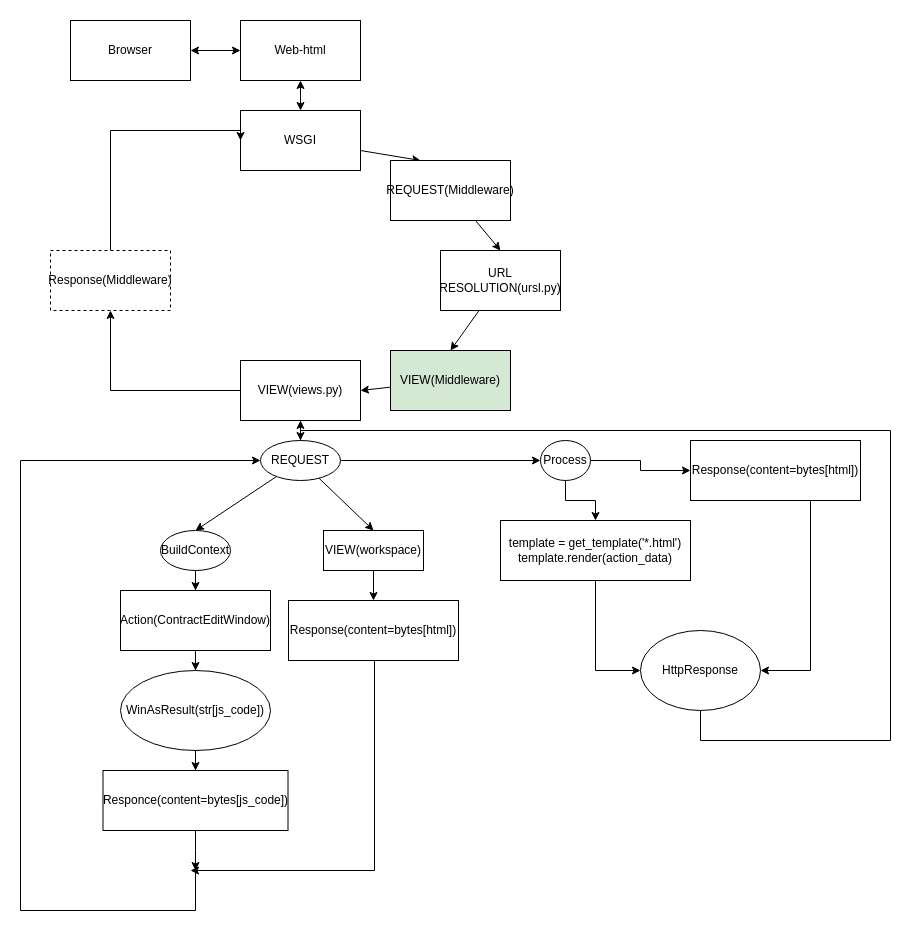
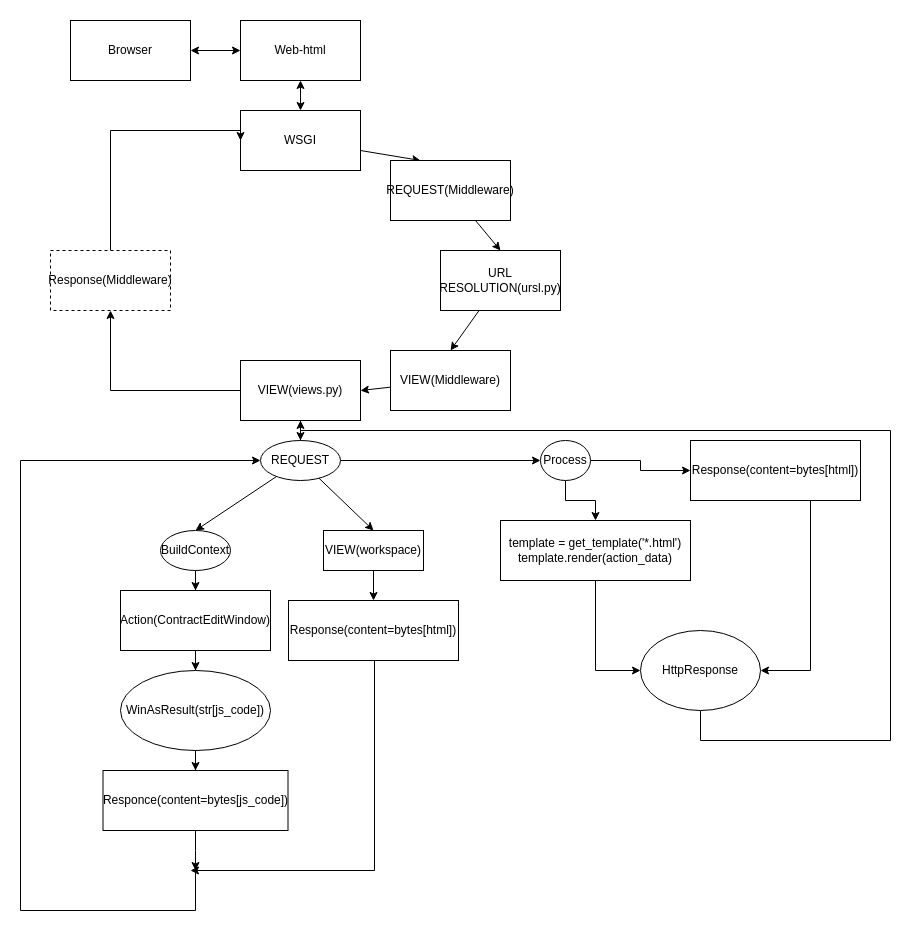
  <mxCell id="0" />
  <mxCell id="1" parent="0" />
  <mxCell id="2" value="Browser" style="rounded=0;whiteSpace=wrap;html=1;" parent="1" vertex="1"><mxGeometry x="70" y="20" width="120" height="60" as="geometry" /></mxCell>
  <mxCell id="3" value="Web-html" style="rounded=0;whiteSpace=wrap;html=1;" parent="1" vertex="1"><mxGeometry x="240" y="20" width="120" height="60" as="geometry" /></mxCell>
  <mxCell id="4" style="rounded=0;orthogonalLoop=1;jettySize=auto;html=1;entryX=0.25;entryY=0;entryDx=0;entryDy=0;" parent="1" source="5" target="7" edge="1"><mxGeometry relative="1" as="geometry" /></mxCell>
  <mxCell id="5" value="WSGI" style="rounded=0;whiteSpace=wrap;html=1;" parent="1" vertex="1"><mxGeometry x="240" y="110" width="120" height="60" as="geometry" /></mxCell>
  <mxCell id="6" style="rounded=0;orthogonalLoop=1;jettySize=auto;html=1;entryX=0.5;entryY=0;entryDx=0;entryDy=0;" parent="1" source="7" target="9" edge="1"><mxGeometry relative="1" as="geometry" /></mxCell>
  <mxCell id="7" value="REQUEST(Middleware)" style="rounded=0;whiteSpace=wrap;html=1;" parent="1" vertex="1"><mxGeometry x="390" y="160" width="120" height="60" as="geometry" /></mxCell>
  <mxCell id="8" style="rounded=0;orthogonalLoop=1;jettySize=auto;html=1;entryX=0.5;entryY=0;entryDx=0;entryDy=0;" parent="1" source="9" target="11" edge="1"><mxGeometry relative="1" as="geometry" /></mxCell>
  <mxCell id="9" value="URL RESOLUTION(ursl.py)" style="rounded=0;whiteSpace=wrap;html=1;" parent="1" vertex="1"><mxGeometry x="440" y="250" width="120" height="60" as="geometry" /></mxCell>
  <mxCell id="10" style="rounded=0;orthogonalLoop=1;jettySize=auto;html=1;entryX=1;entryY=0.5;entryDx=0;entryDy=0;" parent="1" source="11" target="14" edge="1"><mxGeometry relative="1" as="geometry" /></mxCell>
- <mxCell id="11" value="VIEW(Middleware)" style="rounded=0;whiteSpace=wrap;html=1;fillColor=#d5e8d4;" parent="1" vertex="1"><mxGeometry x="390" y="350" width="120" height="60" as="geometry" /></mxCell>
+ <mxCell id="11" value="VIEW(Middleware)" style="rounded=0;whiteSpace=wrap;html=1;" parent="1" vertex="1"><mxGeometry x="390" y="350" width="120" height="60" as="geometry" /></mxCell>
  <mxCell id="12" style="edgeStyle=orthogonalEdgeStyle;rounded=0;orthogonalLoop=1;jettySize=auto;html=1;entryX=0.5;entryY=0;entryDx=0;entryDy=0;" parent="1" source="14" target="18" edge="1"><mxGeometry relative="1" as="geometry" /></mxCell>
  <mxCell id="13" style="edgeStyle=orthogonalEdgeStyle;rounded=0;orthogonalLoop=1;jettySize=auto;html=1;entryX=0.5;entryY=1;entryDx=0;entryDy=0;" parent="1" source="14" target="43" edge="1"><mxGeometry relative="1" as="geometry" /></mxCell>
  <mxCell id="14" value="VIEW(views.py)" style="rounded=0;whiteSpace=wrap;html=1;" parent="1" vertex="1"><mxGeometry x="240" y="360" width="120" height="60" as="geometry" /></mxCell>
  <mxCell id="15" style="rounded=0;orthogonalLoop=1;jettySize=auto;html=1;entryX=0.5;entryY=0;entryDx=0;entryDy=0;" parent="1" source="18" target="20" edge="1"><mxGeometry relative="1" as="geometry" /></mxCell>
  <mxCell id="16" style="rounded=0;orthogonalLoop=1;jettySize=auto;html=1;entryX=0.5;entryY=0;entryDx=0;entryDy=0;" parent="1" source="18" target="22" edge="1"><mxGeometry relative="1" as="geometry" /></mxCell>
  <mxCell id="17" style="edgeStyle=orthogonalEdgeStyle;rounded=0;orthogonalLoop=1;jettySize=auto;html=1;" parent="1" source="18" target="35" edge="1"><mxGeometry relative="1" as="geometry"><mxPoint x="530" y="460" as="targetPoint" /></mxGeometry></mxCell>
  <mxCell id="18" value="REQUEST" style="ellipse;whiteSpace=wrap;html=1;" parent="1" vertex="1"><mxGeometry x="260" y="440" width="80" height="40" as="geometry" /></mxCell>
  <mxCell id="19" style="edgeStyle=orthogonalEdgeStyle;rounded=0;orthogonalLoop=1;jettySize=auto;html=1;entryX=0.5;entryY=0;entryDx=0;entryDy=0;" parent="1" source="20" target="24" edge="1"><mxGeometry relative="1" as="geometry" /></mxCell>
  <mxCell id="20" value="BuildContext" style="ellipse;whiteSpace=wrap;html=1;" parent="1" vertex="1"><mxGeometry x="160" y="530" width="70" height="40" as="geometry" /></mxCell>
  <mxCell id="21" style="edgeStyle=orthogonalEdgeStyle;rounded=0;orthogonalLoop=1;jettySize=auto;html=1;entryX=0.5;entryY=0;entryDx=0;entryDy=0;" parent="1" source="22" target="31" edge="1"><mxGeometry relative="1" as="geometry" /></mxCell>
  <mxCell id="22" value="VIEW(workspace)" style="rounded=0;whiteSpace=wrap;html=1;" parent="1" vertex="1"><mxGeometry x="323" y="530" width="100" height="40" as="geometry" /></mxCell>
  <mxCell id="23" style="edgeStyle=orthogonalEdgeStyle;rounded=0;orthogonalLoop=1;jettySize=auto;html=1;" parent="1" source="24" target="27" edge="1"><mxGeometry relative="1" as="geometry" /></mxCell>
  <mxCell id="24" value="Action(ContractEditWindow)" style="rounded=0;whiteSpace=wrap;html=1;" parent="1" vertex="1"><mxGeometry x="120" y="590" width="150" height="60" as="geometry" /></mxCell>
  <mxCell id="25" value="&amp;nbsp;" style="text;whiteSpace=wrap;html=1;" parent="1" vertex="1"><mxGeometry x="40" y="50" width="40" height="40" as="geometry" /></mxCell>
  <mxCell id="26" style="edgeStyle=orthogonalEdgeStyle;rounded=0;orthogonalLoop=1;jettySize=auto;html=1;entryX=0.5;entryY=0;entryDx=0;entryDy=0;" parent="1" source="27" target="29" edge="1"><mxGeometry relative="1" as="geometry" /></mxCell>
  <mxCell id="27" value="WinAsResult(str[js_code])" style="ellipse;whiteSpace=wrap;html=1;" parent="1" vertex="1"><mxGeometry x="120" y="670" width="150" height="80" as="geometry" /></mxCell>
  <mxCell id="28" style="edgeStyle=orthogonalEdgeStyle;rounded=0;orthogonalLoop=1;jettySize=auto;html=1;" parent="1" source="29" edge="1"><mxGeometry relative="1" as="geometry"><mxPoint x="195" y="870" as="targetPoint" /></mxGeometry></mxCell>
  <mxCell id="29" value="Responce(content=bytes[js_code])" style="rounded=0;whiteSpace=wrap;html=1;" parent="1" vertex="1"><mxGeometry x="102.5" y="770" width="185" height="60" as="geometry" /></mxCell>
  <mxCell id="30" style="edgeStyle=orthogonalEdgeStyle;rounded=0;orthogonalLoop=1;jettySize=auto;html=1;" parent="1" source="31" edge="1"><mxGeometry relative="1" as="geometry"><mxPoint x="190" y="870" as="targetPoint" /><Array as="points"><mxPoint x="374" y="870" /></Array></mxGeometry></mxCell>
  <mxCell id="31" value="Response(content=bytes[html])" style="rounded=0;whiteSpace=wrap;html=1;" parent="1" vertex="1"><mxGeometry x="288" y="600" width="170" height="60" as="geometry" /></mxCell>
  <mxCell id="32" value="" style="endArrow=classic;html=1;rounded=0;entryX=0;entryY=0.5;entryDx=0;entryDy=0;edgeStyle=orthogonalEdgeStyle;" parent="1" target="18" edge="1"><mxGeometry width="50" height="50" relative="1" as="geometry"><mxPoint x="200" y="870" as="sourcePoint" /><mxPoint x="140" y="920" as="targetPoint" /><Array as="points"><mxPoint x="195" y="870" /><mxPoint x="195" y="910" /><mxPoint x="20" y="910" /><mxPoint x="20" y="460" /></Array></mxGeometry></mxCell>
  <mxCell id="33" value="" style="edgeStyle=orthogonalEdgeStyle;rounded=0;orthogonalLoop=1;jettySize=auto;html=1;" parent="1" source="35" target="37" edge="1"><mxGeometry relative="1" as="geometry" /></mxCell>
  <mxCell id="34" style="edgeStyle=orthogonalEdgeStyle;rounded=0;orthogonalLoop=1;jettySize=auto;html=1;entryX=0;entryY=0.5;entryDx=0;entryDy=0;" parent="1" source="35" target="41" edge="1"><mxGeometry relative="1" as="geometry" /></mxCell>
  <mxCell id="35" value="Process" style="ellipse;whiteSpace=wrap;html=1;" parent="1" vertex="1"><mxGeometry x="540" y="440" width="50" height="40" as="geometry" /></mxCell>
  <mxCell id="36" style="edgeStyle=orthogonalEdgeStyle;rounded=0;orthogonalLoop=1;jettySize=auto;html=1;entryX=0;entryY=0.5;entryDx=0;entryDy=0;" parent="1" source="37" target="39" edge="1"><mxGeometry relative="1" as="geometry" /></mxCell>
  <mxCell id="37" value="&lt;div&gt;template = get_template('*.html')&lt;br&gt;&lt;/div&gt;&lt;div&gt;template.render(action_data)&lt;/div&gt;" style="whiteSpace=wrap;html=1;" parent="1" vertex="1"><mxGeometry x="500" y="520" width="190" height="60" as="geometry" /></mxCell>
  <mxCell id="38" style="edgeStyle=orthogonalEdgeStyle;rounded=0;orthogonalLoop=1;jettySize=auto;html=1;entryX=0.5;entryY=1;entryDx=0;entryDy=0;" parent="1" source="39" target="14" edge="1"><mxGeometry relative="1" as="geometry"><Array as="points"><mxPoint x="700" y="740" /><mxPoint x="890" y="740" /><mxPoint x="890" y="430" /><mxPoint x="300" y="430" /></Array></mxGeometry></mxCell>
  <mxCell id="39" value="HttpResponse" style="ellipse;whiteSpace=wrap;html=1;" parent="1" vertex="1"><mxGeometry x="640" y="630" width="120" height="80" as="geometry" /></mxCell>
  <mxCell id="40" style="edgeStyle=orthogonalEdgeStyle;rounded=0;orthogonalLoop=1;jettySize=auto;html=1;entryX=1;entryY=0.5;entryDx=0;entryDy=0;" parent="1" source="41" target="39" edge="1"><mxGeometry relative="1" as="geometry"><Array as="points"><mxPoint x="810" y="670" /></Array></mxGeometry></mxCell>
  <mxCell id="41" value="Response(content=bytes[html])" style="rounded=0;whiteSpace=wrap;html=1;" parent="1" vertex="1"><mxGeometry x="690" y="440" width="170" height="60" as="geometry" /></mxCell>
  <mxCell id="42" style="edgeStyle=orthogonalEdgeStyle;rounded=0;orthogonalLoop=1;jettySize=auto;html=1;entryX=0;entryY=0.5;entryDx=0;entryDy=0;" parent="1" source="43" target="5" edge="1"><mxGeometry relative="1" as="geometry"><Array as="points"><mxPoint x="110" y="130" /></Array></mxGeometry></mxCell>
  <mxCell id="43" value="Response(Middleware)" style="rounded=0;whiteSpace=wrap;html=1;dashed=1;" parent="1" vertex="1"><mxGeometry x="50" y="250" width="120" height="60" as="geometry" /></mxCell>
  <mxCell id="44" value="" style="endArrow=classic;startArrow=classic;html=1;rounded=0;entryX=1;entryY=0.5;entryDx=0;entryDy=0;exitX=0;exitY=0.5;exitDx=0;exitDy=0;" parent="1" source="3" target="2" edge="1"><mxGeometry width="50" height="50" relative="1" as="geometry"><mxPoint x="270" y="150" as="sourcePoint" /><mxPoint x="320" y="100" as="targetPoint" /></mxGeometry></mxCell>
  <mxCell id="45" value="" style="endArrow=classic;startArrow=classic;html=1;rounded=0;entryX=0.5;entryY=1;entryDx=0;entryDy=0;exitX=0.5;exitY=0;exitDx=0;exitDy=0;" parent="1" source="5" target="3" edge="1"><mxGeometry width="50" height="50" relative="1" as="geometry"><mxPoint x="250" y="60" as="sourcePoint" /><mxPoint x="200" y="60" as="targetPoint" /></mxGeometry></mxCell>
